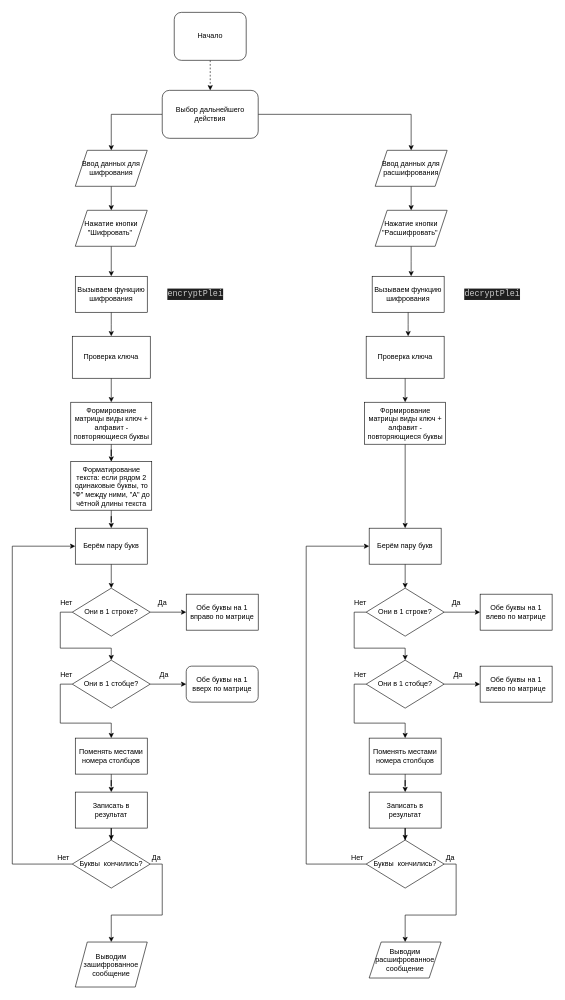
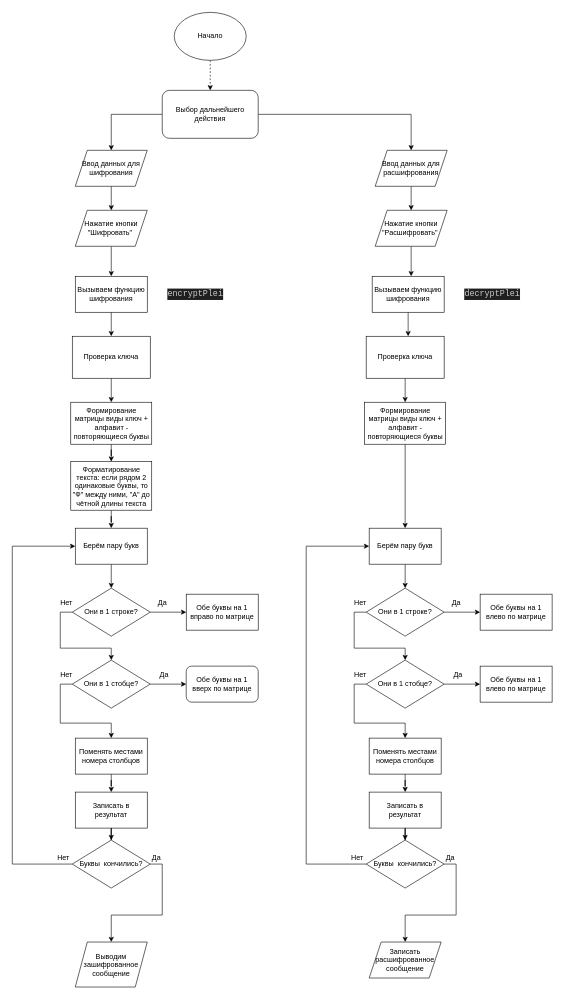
  <mxCell id="0" />
  <mxCell id="1" parent="0" />
  <mxCell id="2" value="" style="edgeStyle=orthogonalEdgeStyle;rounded=0;orthogonalLoop=1;jettySize=auto;html=1;dashed=1;" parent="1" source="3" target="6" edge="1"><mxGeometry relative="1" as="geometry" /></mxCell>
- <mxCell id="3" value="Начало" style="whiteSpace=wrap;html=1;rounded=1;" parent="1" vertex="1"><mxGeometry x="290" y="20" width="120" height="80" as="geometry" /></mxCell>
+ <mxCell id="3" value="Начало" style="ellipse;whiteSpace=wrap;html=1;" parent="1" vertex="1"><mxGeometry x="290" y="20" width="120" height="80" as="geometry" /></mxCell>
  <mxCell id="4" value="" style="edgeStyle=orthogonalEdgeStyle;rounded=0;orthogonalLoop=1;jettySize=auto;html=1;" parent="1" source="6" target="8" edge="1"><mxGeometry relative="1" as="geometry" /></mxCell>
  <mxCell id="5" value="" style="edgeStyle=orthogonalEdgeStyle;rounded=0;orthogonalLoop=1;jettySize=auto;html=1;exitX=1;exitY=0.5;exitDx=0;exitDy=0;" parent="1" source="6" target="10" edge="1"><mxGeometry relative="1" as="geometry" /></mxCell>
  <mxCell id="6" value="Выбор дальнейшего действия" style="whiteSpace=wrap;html=1;rounded=1;" parent="1" vertex="1"><mxGeometry x="270" y="150" width="160" height="80" as="geometry" /></mxCell>
  <mxCell id="7" value="" style="edgeStyle=orthogonalEdgeStyle;rounded=0;orthogonalLoop=1;jettySize=auto;html=1;" parent="1" source="8" target="12" edge="1"><mxGeometry relative="1" as="geometry" /></mxCell>
  <mxCell id="8" value="Ввод данных для шифрования" style="shape=parallelogram;perimeter=parallelogramPerimeter;whiteSpace=wrap;html=1;fixedSize=1;" parent="1" vertex="1"><mxGeometry x="125" y="250" width="120" height="60" as="geometry" /></mxCell>
  <mxCell id="9" value="" style="edgeStyle=orthogonalEdgeStyle;rounded=0;orthogonalLoop=1;jettySize=auto;html=1;" parent="1" source="10" target="14" edge="1"><mxGeometry relative="1" as="geometry" /></mxCell>
  <mxCell id="10" value="Ввод данных для расшифрования" style="shape=parallelogram;perimeter=parallelogramPerimeter;whiteSpace=wrap;html=1;fixedSize=1;" parent="1" vertex="1"><mxGeometry x="625" y="250" width="120" height="60" as="geometry" /></mxCell>
  <mxCell id="11" value="" style="edgeStyle=orthogonalEdgeStyle;rounded=0;orthogonalLoop=1;jettySize=auto;html=1;" parent="1" source="12" target="16" edge="1"><mxGeometry relative="1" as="geometry" /></mxCell>
  <mxCell id="12" value="Нажатие кнопки &quot;Шифровать&quot;&amp;nbsp;" style="shape=parallelogram;perimeter=parallelogramPerimeter;whiteSpace=wrap;html=1;fixedSize=1;" parent="1" vertex="1"><mxGeometry x="125" y="350" width="120" height="60" as="geometry" /></mxCell>
  <mxCell id="13" value="" style="edgeStyle=orthogonalEdgeStyle;rounded=0;orthogonalLoop=1;jettySize=auto;html=1;" parent="1" source="14" edge="1"><mxGeometry relative="1" as="geometry"><mxPoint x="685" y="460" as="targetPoint" /></mxGeometry></mxCell>
  <mxCell id="14" value="Нажатие кнопки &quot;Расшифровать&quot;&amp;nbsp;" style="shape=parallelogram;perimeter=parallelogramPerimeter;whiteSpace=wrap;html=1;fixedSize=1;" parent="1" vertex="1"><mxGeometry x="625" y="350" width="120" height="60" as="geometry" /></mxCell>
  <mxCell id="15" value="" style="edgeStyle=orthogonalEdgeStyle;rounded=0;orthogonalLoop=1;jettySize=auto;html=1;" parent="1" source="16" edge="1"><mxGeometry relative="1" as="geometry"><mxPoint x="185" y="560" as="targetPoint" /></mxGeometry></mxCell>
  <mxCell id="16" value="Вызываем функцию шифрования" style="rounded=0;whiteSpace=wrap;html=1;" parent="1" vertex="1"><mxGeometry x="125" y="460" width="120" height="60" as="geometry" /></mxCell>
  <mxCell id="17" value="&lt;div style=&quot;color: rgb(204, 204, 204); background-color: rgb(31, 31, 31); font-family: Consolas, &amp;quot;Courier New&amp;quot;, monospace; font-size: 14px; line-height: 19px;&quot;&gt;&lt;div style=&quot;line-height: 19px;&quot;&gt;&lt;div style=&quot;line-height: 19px;&quot;&gt;&lt;div style=&quot;line-height: 19px;&quot;&gt;&lt;div style=&quot;line-height: 19px;&quot;&gt;&lt;div style=&quot;line-height: 19px;&quot;&gt;&lt;div style=&quot;line-height: 19px;&quot;&gt;&lt;div style=&quot;line-height: 19px;&quot;&gt;encryptPlei&lt;/div&gt;&lt;/div&gt;&lt;/div&gt;&lt;/div&gt;&lt;/div&gt;&lt;/div&gt;&lt;/div&gt;&lt;/div&gt;" style="text;html=1;align=center;verticalAlign=middle;resizable=0;points=[];autosize=1;strokeColor=none;fillColor=none;" parent="1" vertex="1"><mxGeometry x="270" y="475" width="110" height="30" as="geometry" /></mxCell>
  <mxCell id="18" value="" style="edgeStyle=orthogonalEdgeStyle;rounded=0;orthogonalLoop=1;jettySize=auto;html=1;" edge="1" parent="1" source="19" target="25"><mxGeometry relative="1" as="geometry" /></mxCell>
  <mxCell id="19" value="Проверка ключа" style="whiteSpace=wrap;html=1;" parent="1" vertex="1"><mxGeometry x="120" y="560" width="130" height="70" as="geometry" /></mxCell>
  <mxCell id="20" value="Выводим зашифрованное сообщение" style="shape=parallelogram;perimeter=parallelogramPerimeter;whiteSpace=wrap;html=1;fixedSize=1;" parent="1" vertex="1"><mxGeometry x="125" y="1570" width="120" height="75" as="geometry" /></mxCell>
  <mxCell id="21" value="" style="edgeStyle=orthogonalEdgeStyle;rounded=0;orthogonalLoop=1;jettySize=auto;html=1;" parent="1" source="22" edge="1"><mxGeometry relative="1" as="geometry"><mxPoint x="680" y="560" as="targetPoint" /></mxGeometry></mxCell>
  <mxCell id="22" value="Вызываем функцию шифрования" style="rounded=0;whiteSpace=wrap;html=1;" parent="1" vertex="1"><mxGeometry x="620" y="460" width="120" height="60" as="geometry" /></mxCell>
  <mxCell id="23" value="&lt;div style=&quot;color: rgb(204, 204, 204); background-color: rgb(31, 31, 31); font-family: Consolas, &amp;quot;Courier New&amp;quot;, monospace; font-size: 14px; line-height: 19px;&quot;&gt;&lt;div style=&quot;line-height: 19px;&quot;&gt;&lt;div style=&quot;line-height: 19px;&quot;&gt;&lt;div style=&quot;line-height: 19px;&quot;&gt;&lt;div style=&quot;line-height: 19px;&quot;&gt;&lt;div style=&quot;line-height: 19px;&quot;&gt;&lt;div style=&quot;line-height: 19px;&quot;&gt;&lt;div style=&quot;line-height: 19px;&quot;&gt;&lt;div style=&quot;line-height: 19px;&quot;&gt;decryptPlei&lt;/div&gt;&lt;/div&gt;&lt;/div&gt;&lt;/div&gt;&lt;/div&gt;&lt;/div&gt;&lt;/div&gt;&lt;/div&gt;&lt;/div&gt;" style="text;html=1;align=center;verticalAlign=middle;resizable=0;points=[];autosize=1;strokeColor=none;fillColor=none;" parent="1" vertex="1"><mxGeometry x="765" y="475" width="110" height="30" as="geometry" /></mxCell>
  <mxCell id="24" value="" style="edgeStyle=orthogonalEdgeStyle;rounded=0;orthogonalLoop=1;jettySize=auto;html=1;" edge="1" parent="1" source="25" target="27"><mxGeometry relative="1" as="geometry" /></mxCell>
  <mxCell id="25" value="Формирование матрицы виды ключ + алфавит - повторяющиеся буквы" style="whiteSpace=wrap;html=1;" vertex="1" parent="1"><mxGeometry x="117.5" y="670" width="135" height="70" as="geometry" /></mxCell>
  <mxCell id="26" value="" style="edgeStyle=orthogonalEdgeStyle;rounded=0;orthogonalLoop=1;jettySize=auto;html=1;" edge="1" parent="1" source="27" target="29"><mxGeometry relative="1" as="geometry" /></mxCell>
  <mxCell id="27" value="Форматирование текста: если рядом 2 одинаковые буквы, то &quot;Ф&quot; между ними, &quot;А&quot; до чётной длины текста" style="whiteSpace=wrap;html=1;" vertex="1" parent="1"><mxGeometry x="117.5" y="769" width="135" height="81" as="geometry" /></mxCell>
  <mxCell id="28" value="" style="edgeStyle=orthogonalEdgeStyle;rounded=0;orthogonalLoop=1;jettySize=auto;html=1;" edge="1" parent="1" source="29" target="32"><mxGeometry relative="1" as="geometry" /></mxCell>
  <mxCell id="29" value="Берём пару букв" style="whiteSpace=wrap;html=1;" vertex="1" parent="1"><mxGeometry x="125" y="880" width="120" height="60" as="geometry" /></mxCell>
  <mxCell id="30" value="" style="edgeStyle=orthogonalEdgeStyle;rounded=0;orthogonalLoop=1;jettySize=auto;html=1;exitX=0;exitY=0.5;exitDx=0;exitDy=0;" edge="1" parent="1" source="32" target="35"><mxGeometry relative="1" as="geometry" /></mxCell>
  <mxCell id="31" value="" style="edgeStyle=orthogonalEdgeStyle;rounded=0;orthogonalLoop=1;jettySize=auto;html=1;" edge="1" parent="1" source="32" target="36"><mxGeometry relative="1" as="geometry" /></mxCell>
  <mxCell id="32" value="Они в 1 строке?" style="rhombus;whiteSpace=wrap;html=1;" vertex="1" parent="1"><mxGeometry x="120" y="980" width="130" height="80" as="geometry" /></mxCell>
  <mxCell id="33" value="" style="edgeStyle=orthogonalEdgeStyle;rounded=0;orthogonalLoop=1;jettySize=auto;html=1;" edge="1" parent="1" source="35" target="37"><mxGeometry relative="1" as="geometry" /></mxCell>
  <mxCell id="34" value="" style="edgeStyle=orthogonalEdgeStyle;rounded=0;orthogonalLoop=1;jettySize=auto;html=1;exitX=0;exitY=0.5;exitDx=0;exitDy=0;" edge="1" parent="1" source="35" target="39"><mxGeometry relative="1" as="geometry" /></mxCell>
  <mxCell id="35" value="Они в 1 стобце?" style="rhombus;whiteSpace=wrap;html=1;" vertex="1" parent="1"><mxGeometry x="120" y="1100" width="130" height="80" as="geometry" /></mxCell>
  <mxCell id="36" value="Обе буквы на 1 вправо по матрице" style="whiteSpace=wrap;html=1;" vertex="1" parent="1"><mxGeometry x="310" y="990" width="120" height="60" as="geometry" /></mxCell>
  <mxCell id="37" value="Обе буквы на 1 вверх по матрице" style="whiteSpace=wrap;html=1;rounded=1;" vertex="1" parent="1"><mxGeometry x="310" y="1110" width="120" height="60" as="geometry" /></mxCell>
  <mxCell id="38" style="edgeStyle=orthogonalEdgeStyle;rounded=0;orthogonalLoop=1;jettySize=auto;html=1;entryX=0.5;entryY=0;entryDx=0;entryDy=0;" edge="1" parent="1" source="39" target="41"><mxGeometry relative="1" as="geometry" /></mxCell>
  <mxCell id="39" value="Поменять местами номера столбцов" style="whiteSpace=wrap;html=1;" vertex="1" parent="1"><mxGeometry x="125" y="1230" width="120" height="60" as="geometry" /></mxCell>
  <mxCell id="40" value="" style="edgeStyle=orthogonalEdgeStyle;rounded=0;orthogonalLoop=1;jettySize=auto;html=1;" edge="1" parent="1" source="41" target="44"><mxGeometry relative="1" as="geometry" /></mxCell>
  <mxCell id="41" value="Записать в результат" style="rounded=0;whiteSpace=wrap;html=1;" vertex="1" parent="1"><mxGeometry x="125" y="1320" width="120" height="60" as="geometry" /></mxCell>
  <mxCell id="42" style="edgeStyle=orthogonalEdgeStyle;rounded=0;orthogonalLoop=1;jettySize=auto;html=1;entryX=0.5;entryY=0;entryDx=0;entryDy=0;exitX=1;exitY=0.5;exitDx=0;exitDy=0;" edge="1" parent="1" source="44" target="20"><mxGeometry relative="1" as="geometry" /></mxCell>
  <mxCell id="43" style="edgeStyle=orthogonalEdgeStyle;rounded=0;orthogonalLoop=1;jettySize=auto;html=1;exitX=0;exitY=0.5;exitDx=0;exitDy=0;entryX=0;entryY=0.5;entryDx=0;entryDy=0;" edge="1" parent="1" source="44" target="29"><mxGeometry relative="1" as="geometry"><mxPoint x="20" y="980" as="targetPoint" /><Array as="points"><mxPoint x="20" y="1440" /><mxPoint x="20" y="910" /></Array></mxGeometry></mxCell>
  <mxCell id="44" value="Буквы&amp;nbsp; кончились?" style="rhombus;whiteSpace=wrap;html=1;" vertex="1" parent="1"><mxGeometry x="120" y="1400" width="130" height="80" as="geometry" /></mxCell>
  <mxCell id="45" value="Да" style="text;html=1;align=center;verticalAlign=middle;resizable=0;points=[];autosize=1;strokeColor=none;fillColor=none;" vertex="1" parent="1"><mxGeometry x="250" y="990" width="40" height="30" as="geometry" /></mxCell>
  <mxCell id="46" value="Да" style="text;html=1;align=center;verticalAlign=middle;resizable=0;points=[];autosize=1;strokeColor=none;fillColor=none;" vertex="1" parent="1"><mxGeometry x="252.5" y="1110" width="40" height="30" as="geometry" /></mxCell>
  <mxCell id="47" value="Да" style="text;html=1;align=center;verticalAlign=middle;resizable=0;points=[];autosize=1;strokeColor=none;fillColor=none;" vertex="1" parent="1"><mxGeometry x="240" y="1414" width="40" height="30" as="geometry" /></mxCell>
  <mxCell id="48" value="Нет" style="text;html=1;align=center;verticalAlign=middle;resizable=0;points=[];autosize=1;strokeColor=none;fillColor=none;" vertex="1" parent="1"><mxGeometry x="90" y="990" width="40" height="30" as="geometry" /></mxCell>
  <mxCell id="49" value="Нет" style="text;html=1;align=center;verticalAlign=middle;resizable=0;points=[];autosize=1;strokeColor=none;fillColor=none;" vertex="1" parent="1"><mxGeometry x="90" y="1110" width="40" height="30" as="geometry" /></mxCell>
  <mxCell id="50" value="Нет" style="text;html=1;align=center;verticalAlign=middle;resizable=0;points=[];autosize=1;strokeColor=none;fillColor=none;" vertex="1" parent="1"><mxGeometry x="85" y="1414" width="40" height="30" as="geometry" /></mxCell>
  <mxCell id="51" value="" style="edgeStyle=orthogonalEdgeStyle;rounded=0;orthogonalLoop=1;jettySize=auto;html=1;" edge="1" parent="1" source="52" target="55"><mxGeometry relative="1" as="geometry" /></mxCell>
  <mxCell id="52" value="Проверка ключа" style="whiteSpace=wrap;html=1;" vertex="1" parent="1"><mxGeometry x="610" y="560" width="130" height="70" as="geometry" /></mxCell>
- <mxCell id="53" value="Выводим расшифрованное сообщение" style="shape=parallelogram;perimeter=parallelogramPerimeter;whiteSpace=wrap;html=1;fixedSize=1;" vertex="1" parent="1"><mxGeometry x="615" y="1570" width="120" height="60" as="geometry" /></mxCell>
+ <mxCell id="53" value="Записать расшифрованное сообщение" style="shape=parallelogram;perimeter=parallelogramPerimeter;whiteSpace=wrap;html=1;fixedSize=1;" vertex="1" parent="1"><mxGeometry x="615" y="1570" width="120" height="60" as="geometry" /></mxCell>
  <mxCell id="54" value="" style="edgeStyle=orthogonalEdgeStyle;rounded=0;orthogonalLoop=1;jettySize=auto;html=1;entryX=0.5;entryY=0;entryDx=0;entryDy=0;" edge="1" parent="1" source="55" target="57"><mxGeometry relative="1" as="geometry"><mxPoint x="675" y="769" as="targetPoint" /></mxGeometry></mxCell>
  <mxCell id="55" value="Формирование матрицы виды ключ + алфавит - повторяющиеся буквы" style="whiteSpace=wrap;html=1;" vertex="1" parent="1"><mxGeometry x="607.5" y="670" width="135" height="70" as="geometry" /></mxCell>
  <mxCell id="56" value="" style="edgeStyle=orthogonalEdgeStyle;rounded=0;orthogonalLoop=1;jettySize=auto;html=1;" edge="1" parent="1" source="57" target="60"><mxGeometry relative="1" as="geometry" /></mxCell>
  <mxCell id="57" value="Берём пару букв" style="whiteSpace=wrap;html=1;" vertex="1" parent="1"><mxGeometry x="615" y="880" width="120" height="60" as="geometry" /></mxCell>
  <mxCell id="58" value="" style="edgeStyle=orthogonalEdgeStyle;rounded=0;orthogonalLoop=1;jettySize=auto;html=1;exitX=0;exitY=0.5;exitDx=0;exitDy=0;" edge="1" parent="1" source="60" target="63"><mxGeometry relative="1" as="geometry" /></mxCell>
  <mxCell id="59" value="" style="edgeStyle=orthogonalEdgeStyle;rounded=0;orthogonalLoop=1;jettySize=auto;html=1;" edge="1" parent="1" source="60" target="64"><mxGeometry relative="1" as="geometry" /></mxCell>
  <mxCell id="60" value="Они в 1 строке?" style="rhombus;whiteSpace=wrap;html=1;" vertex="1" parent="1"><mxGeometry x="610" y="980" width="130" height="80" as="geometry" /></mxCell>
  <mxCell id="61" value="" style="edgeStyle=orthogonalEdgeStyle;rounded=0;orthogonalLoop=1;jettySize=auto;html=1;" edge="1" parent="1" source="63" target="65"><mxGeometry relative="1" as="geometry" /></mxCell>
  <mxCell id="62" value="" style="edgeStyle=orthogonalEdgeStyle;rounded=0;orthogonalLoop=1;jettySize=auto;html=1;exitX=0;exitY=0.5;exitDx=0;exitDy=0;" edge="1" parent="1" source="63" target="67"><mxGeometry relative="1" as="geometry" /></mxCell>
  <mxCell id="63" value="Они в 1 стобце?" style="rhombus;whiteSpace=wrap;html=1;" vertex="1" parent="1"><mxGeometry x="610" y="1100" width="130" height="80" as="geometry" /></mxCell>
  <mxCell id="64" value="Обе буквы на 1 влево по матрице" style="whiteSpace=wrap;html=1;" vertex="1" parent="1"><mxGeometry x="800" y="990" width="120" height="60" as="geometry" /></mxCell>
  <mxCell id="65" value="Обе буквы на 1 влево по матрице" style="whiteSpace=wrap;html=1;" vertex="1" parent="1"><mxGeometry x="800" y="1110" width="120" height="60" as="geometry" /></mxCell>
  <mxCell id="66" style="edgeStyle=orthogonalEdgeStyle;rounded=0;orthogonalLoop=1;jettySize=auto;html=1;entryX=0.5;entryY=0;entryDx=0;entryDy=0;" edge="1" parent="1" source="67" target="69"><mxGeometry relative="1" as="geometry" /></mxCell>
  <mxCell id="67" value="Поменять местами номера столбцов" style="whiteSpace=wrap;html=1;" vertex="1" parent="1"><mxGeometry x="615" y="1230" width="120" height="60" as="geometry" /></mxCell>
  <mxCell id="68" value="" style="edgeStyle=orthogonalEdgeStyle;rounded=0;orthogonalLoop=1;jettySize=auto;html=1;" edge="1" parent="1" source="69" target="72"><mxGeometry relative="1" as="geometry" /></mxCell>
  <mxCell id="69" value="Записать в результат" style="rounded=0;whiteSpace=wrap;html=1;" vertex="1" parent="1"><mxGeometry x="615" y="1320" width="120" height="60" as="geometry" /></mxCell>
  <mxCell id="70" style="edgeStyle=orthogonalEdgeStyle;rounded=0;orthogonalLoop=1;jettySize=auto;html=1;entryX=0.5;entryY=0;entryDx=0;entryDy=0;exitX=1;exitY=0.5;exitDx=0;exitDy=0;" edge="1" parent="1" source="72" target="53"><mxGeometry relative="1" as="geometry" /></mxCell>
  <mxCell id="71" style="edgeStyle=orthogonalEdgeStyle;rounded=0;orthogonalLoop=1;jettySize=auto;html=1;exitX=0;exitY=0.5;exitDx=0;exitDy=0;entryX=0;entryY=0.5;entryDx=0;entryDy=0;" edge="1" parent="1" source="72" target="57"><mxGeometry relative="1" as="geometry"><mxPoint x="510" y="980" as="targetPoint" /><Array as="points"><mxPoint x="510" y="1440" /><mxPoint x="510" y="910" /></Array></mxGeometry></mxCell>
  <mxCell id="72" value="Буквы&amp;nbsp; кончились?" style="rhombus;whiteSpace=wrap;html=1;" vertex="1" parent="1"><mxGeometry x="610" y="1400" width="130" height="80" as="geometry" /></mxCell>
  <mxCell id="73" value="Да" style="text;html=1;align=center;verticalAlign=middle;resizable=0;points=[];autosize=1;strokeColor=none;fillColor=none;" vertex="1" parent="1"><mxGeometry x="740" y="990" width="40" height="30" as="geometry" /></mxCell>
  <mxCell id="74" value="Да" style="text;html=1;align=center;verticalAlign=middle;resizable=0;points=[];autosize=1;strokeColor=none;fillColor=none;" vertex="1" parent="1"><mxGeometry x="742.5" y="1110" width="40" height="30" as="geometry" /></mxCell>
  <mxCell id="75" value="Да" style="text;html=1;align=center;verticalAlign=middle;resizable=0;points=[];autosize=1;strokeColor=none;fillColor=none;" vertex="1" parent="1"><mxGeometry x="730" y="1414" width="40" height="30" as="geometry" /></mxCell>
  <mxCell id="76" value="Нет" style="text;html=1;align=center;verticalAlign=middle;resizable=0;points=[];autosize=1;strokeColor=none;fillColor=none;" vertex="1" parent="1"><mxGeometry x="580" y="990" width="40" height="30" as="geometry" /></mxCell>
  <mxCell id="77" value="Нет" style="text;html=1;align=center;verticalAlign=middle;resizable=0;points=[];autosize=1;strokeColor=none;fillColor=none;" vertex="1" parent="1"><mxGeometry x="580" y="1110" width="40" height="30" as="geometry" /></mxCell>
  <mxCell id="78" value="Нет" style="text;html=1;align=center;verticalAlign=middle;resizable=0;points=[];autosize=1;strokeColor=none;fillColor=none;" vertex="1" parent="1"><mxGeometry x="575" y="1414" width="40" height="30" as="geometry" /></mxCell>
